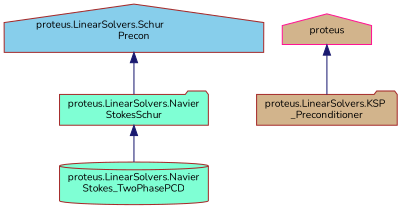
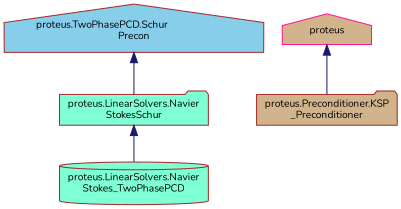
  digraph {
    fontname=Nunito
    node [color=brown fillcolor=aquamarine fontname=Nunito fontsize=10 shape=folder style=filled]
    edge [color=midnightblue dir=back fontname=Nunito fontsize=10 labelfontname=Helvetica labelfontsize=10 style=solid]
    n1 [fontcolor=black height=0.2 label="proteus.LinearSolvers.Navier\lStokes_TwoPhasePCD" shape=cylinder width=0.4]
    n2 [height=0.2 label="proteus.LinearSolvers.Navier\lStokesSchur" width=0.4]
-   n3 [fillcolor=skyblue height=0.2 label="proteus.LinearSolvers.Schur\lPrecon" shape=house width=0.4]
-   n4 [fillcolor=tan height=0.2 label="proteus.LinearSolvers.KSP\l_Preconditioner" width=0.4]
+   n3 [fillcolor=skyblue height=0.2 label="proteus.TwoPhasePCD.Schur\lPrecon" shape=house width=0.4]
+   n4 [fillcolor=tan height=0.2 label="proteus.Preconditioner.KSP\l_Preconditioner" width=0.4]
    n5 [color=deeppink fillcolor=tan height=0.2 label=proteus shape=house width=0.4]
    n2 -> n1
    n3 -> n2
    n5 -> n4
  }
